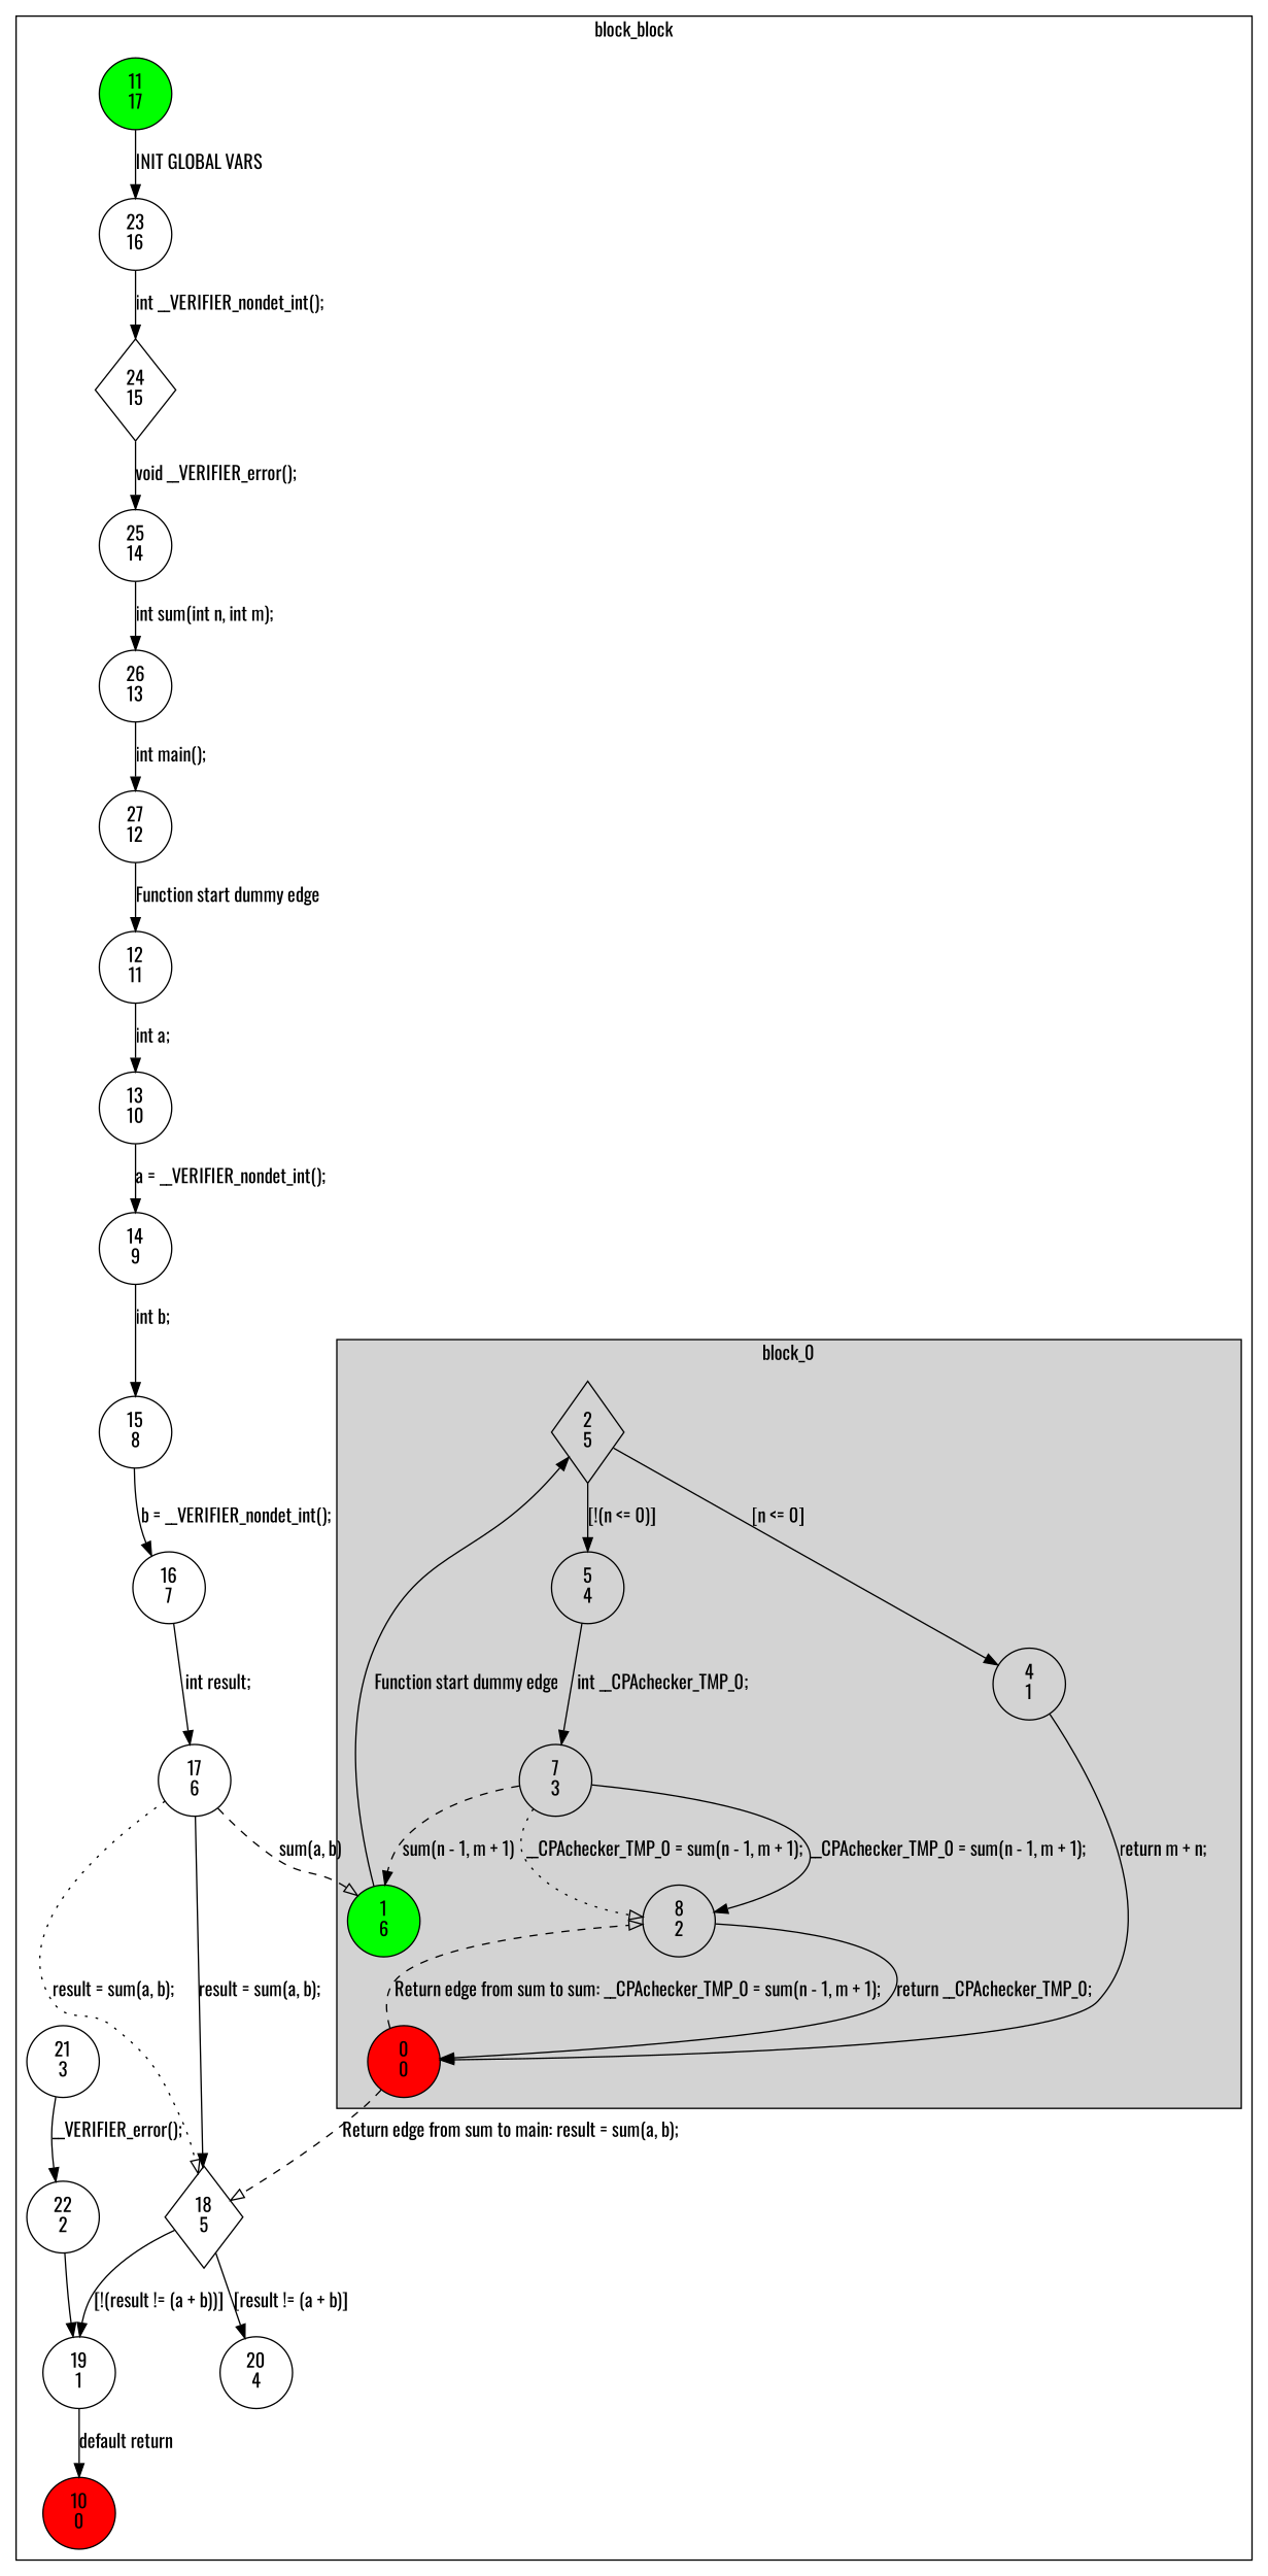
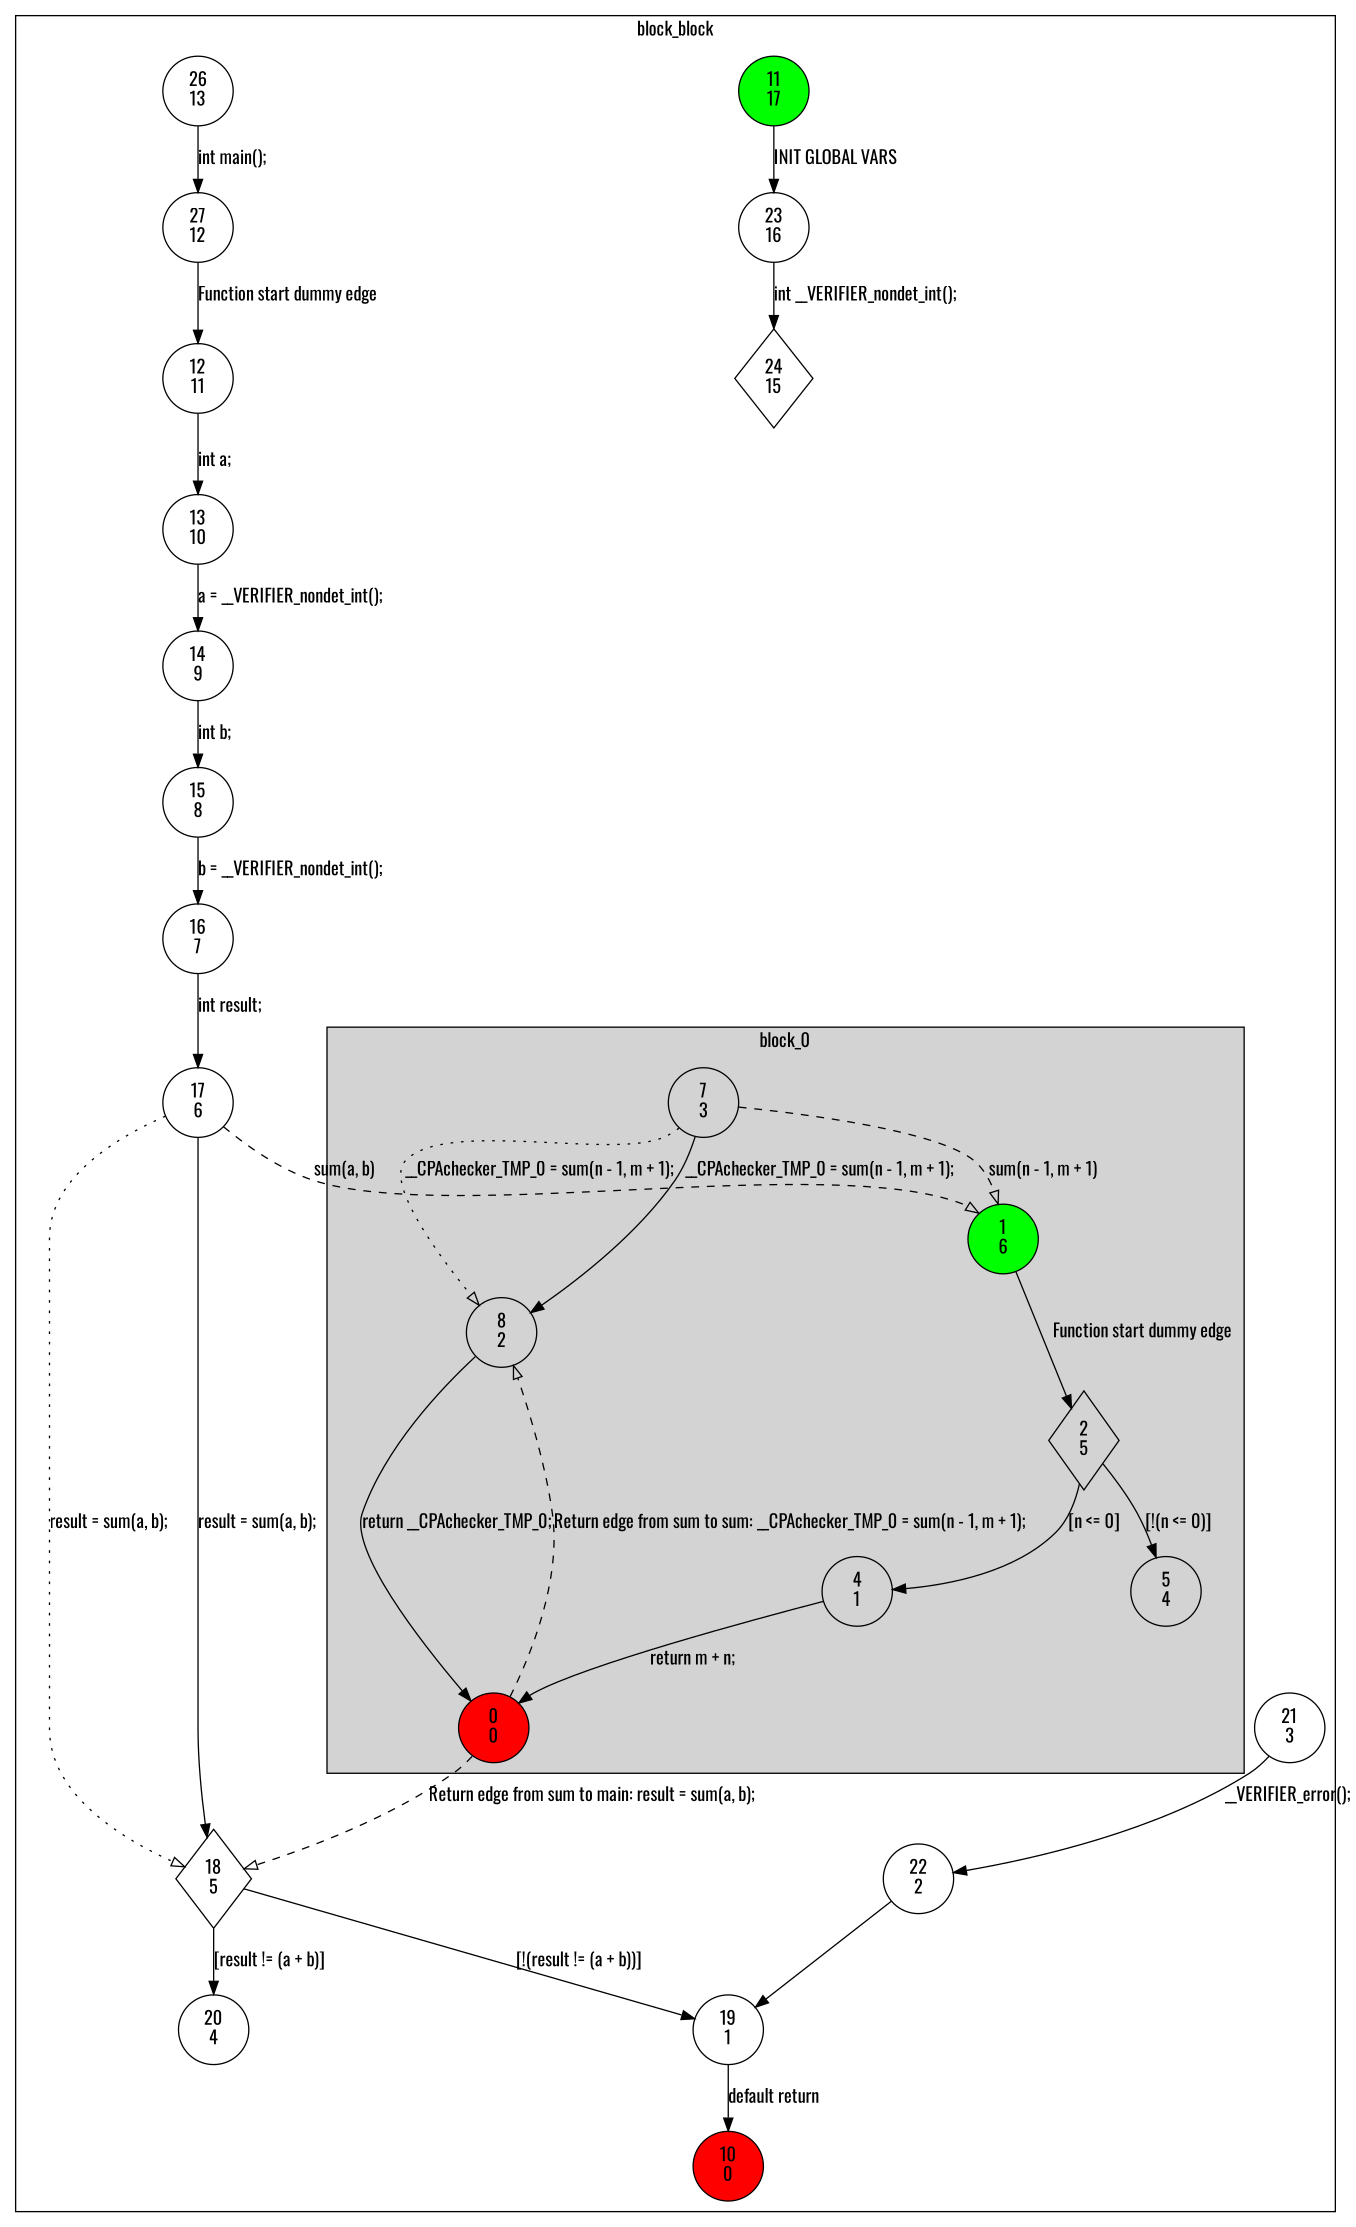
  digraph {
    fontname=Oswald
    node [fontname=Oswald]
    edge [fontname=Oswald]
    n1 [label="8\n2"]
    n2 [label="4\n1"]
    n3 [fillcolor=red label="0\n0" style=filled]
    n4 [label="7\n3"]
    n5 [label="5\n4"]
    n6 [fillcolor=green label="1\n6" style=filled]
    n7 [label="2\n5" shape=diamond]
    n8 [label="13\n10"]
    n9 [fillcolor=red label="10\n0" style=filled]
    n10 [label="23\n16"]
    n11 [label="20\n4"]
    n12 [label="18\n5" shape=diamond]
    n13 [label="17\n6"]
    n14 [fillcolor=green label="11\n17" style=filled]
    n15 [label="27\n12"]
    n16 [label="15\n8"]
    n17 [label="21\n3"]
    n18 [label="12\n11"]
-   n19 [label="25\n14"]
    n20 [label="24\n15" shape=diamond]
    n21 [label="22\n2"]
    n22 [label="19\n1"]
    n23 [label="26\n13"]
    n24 [label="16\n7"]
    n25 [label="14\n9"]
    subgraph cluster_1 {
      fillcolor=white
      label=block_block
      style=filled
      n8
      n9
      n10
      n11
      n12
      n13
      n14
      n15
      n16
      n17
      n18
-     n19
      n20
      n21
      n22
      n23
      n24
      n25
      subgraph cluster_2 {
        fillcolor=lightgrey
        label=block_0
        style=filled
        n1
        n2
        n3
        n4
        n5
        n6
        n7
      }
    }
    n1 -> n3 [label="return __CPAchecker_TMP_0;"]
    n2 -> n3 [label="return m + n;"]
    n3 -> n1 [arrowhead=empty label="Return edge from sum to sum: __CPAchecker_TMP_0 = sum(n - 1, m + 1);" style=dashed]
    n3 -> n12 [arrowhead=empty label="Return edge from sum to main: result = sum(a, b);" style=dashed]
    n4 -> n1 [arrowhead=empty label="__CPAchecker_TMP_0 = sum(n - 1, m + 1);" style=dotted]
    n4 -> n1 [label="__CPAchecker_TMP_0 = sum(n - 1, m + 1);"]
-   n4 -> n6 [arrowhead=normal label="sum(n - 1, m + 1)" style=dashed]
-   n5 -> n4 [label="int __CPAchecker_TMP_0;"]
+   n4 -> n6 [arrowhead=empty label="sum(n - 1, m + 1)" style=dashed]
    n6 -> n7 [label="Function start dummy edge"]
    n7 -> n2 [label="[n <= 0]"]
    n7 -> n5 [label="[!(n <= 0)]"]
    n8 -> n25 [label="a = __VERIFIER_nondet_int();"]
    n10 -> n20 [label="int __VERIFIER_nondet_int();"]
    n12 -> n11 [label="[result != (a + b)]"]
    n12 -> n22 [label="[!(result != (a + b))]"]
    n13 -> n6 [arrowhead=empty label="sum(a, b)" style=dashed]
    n13 -> n12 [arrowhead=empty label="result = sum(a, b);" style=dotted]
    n13 -> n12 [label="result = sum(a, b);"]
    n14 -> n10 [label="INIT GLOBAL VARS"]
    n15 -> n18 [label="Function start dummy edge"]
    n16 -> n24 [label="b = __VERIFIER_nondet_int();"]
    n17 -> n21 [label="__VERIFIER_error();"]
    n18 -> n8 [label="int a;"]
-   n19 -> n23 [label="int sum(int n, int m);"]
-   n20 -> n19 [label="void __VERIFIER_error();"]
    n21 -> n22
    n22 -> n9 [label="default return"]
    n23 -> n15 [label="int main();"]
    n24 -> n13 [label="int result;"]
    n25 -> n16 [label="int b;"]
  }
